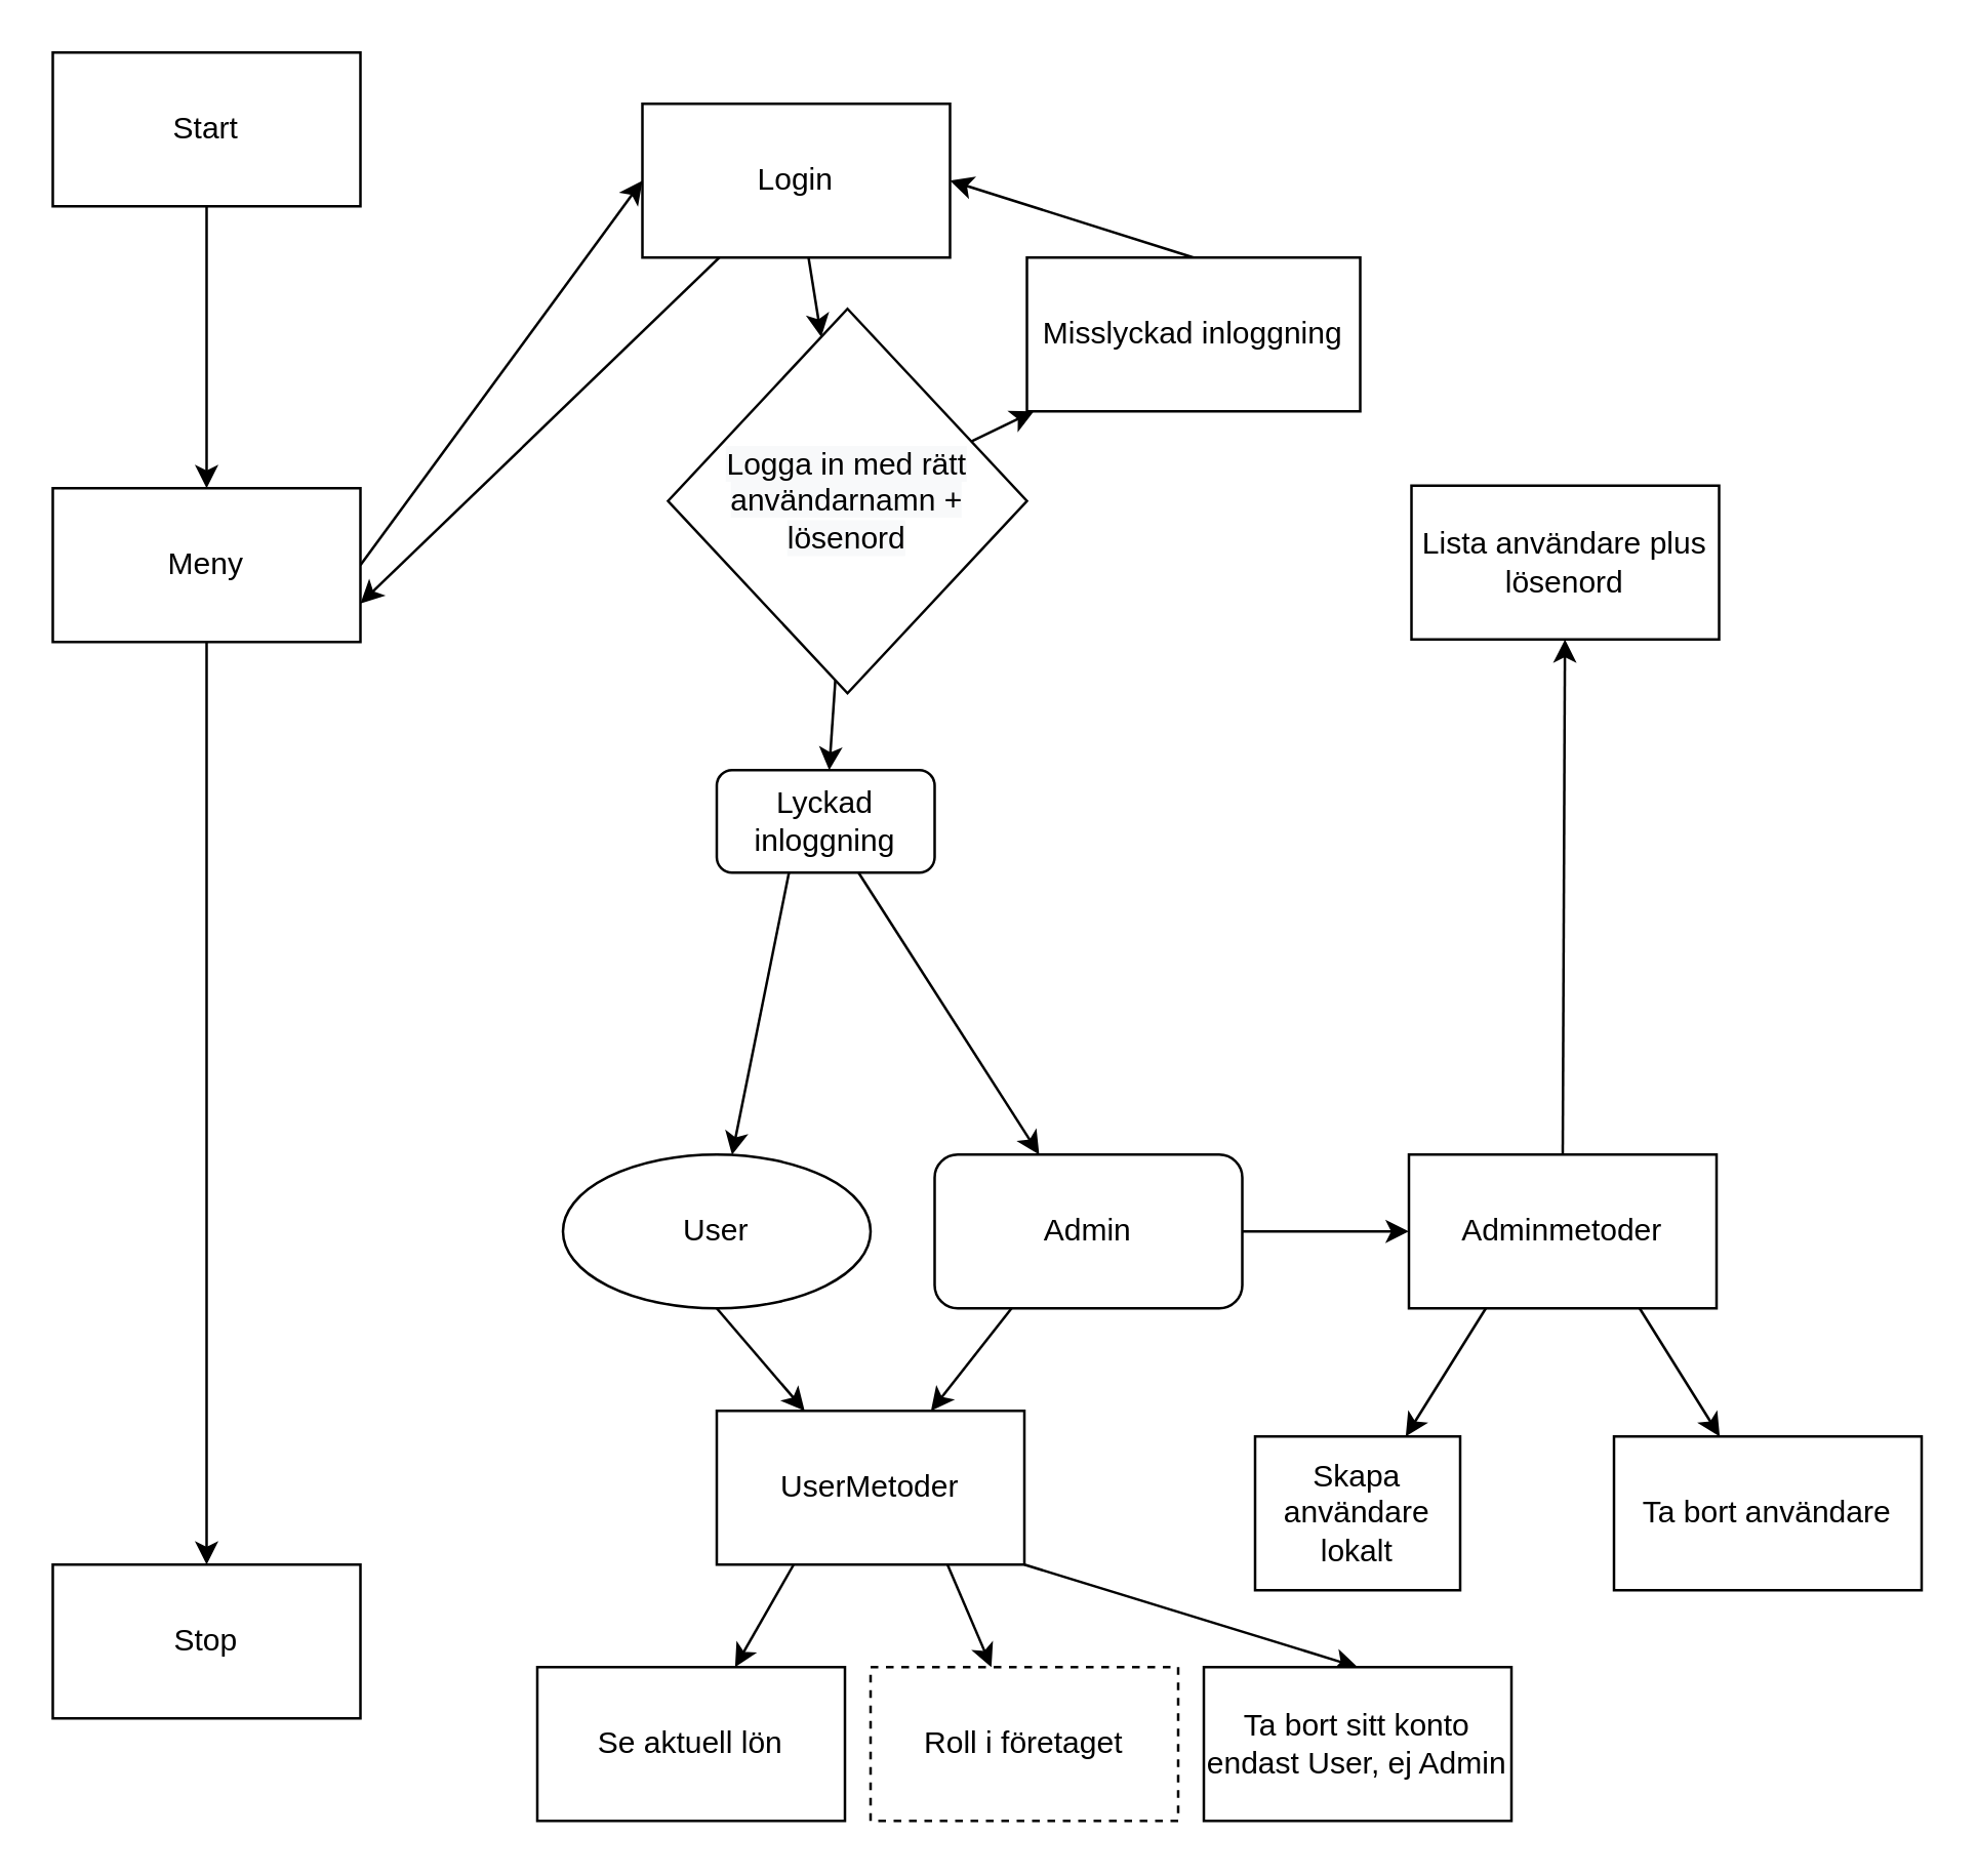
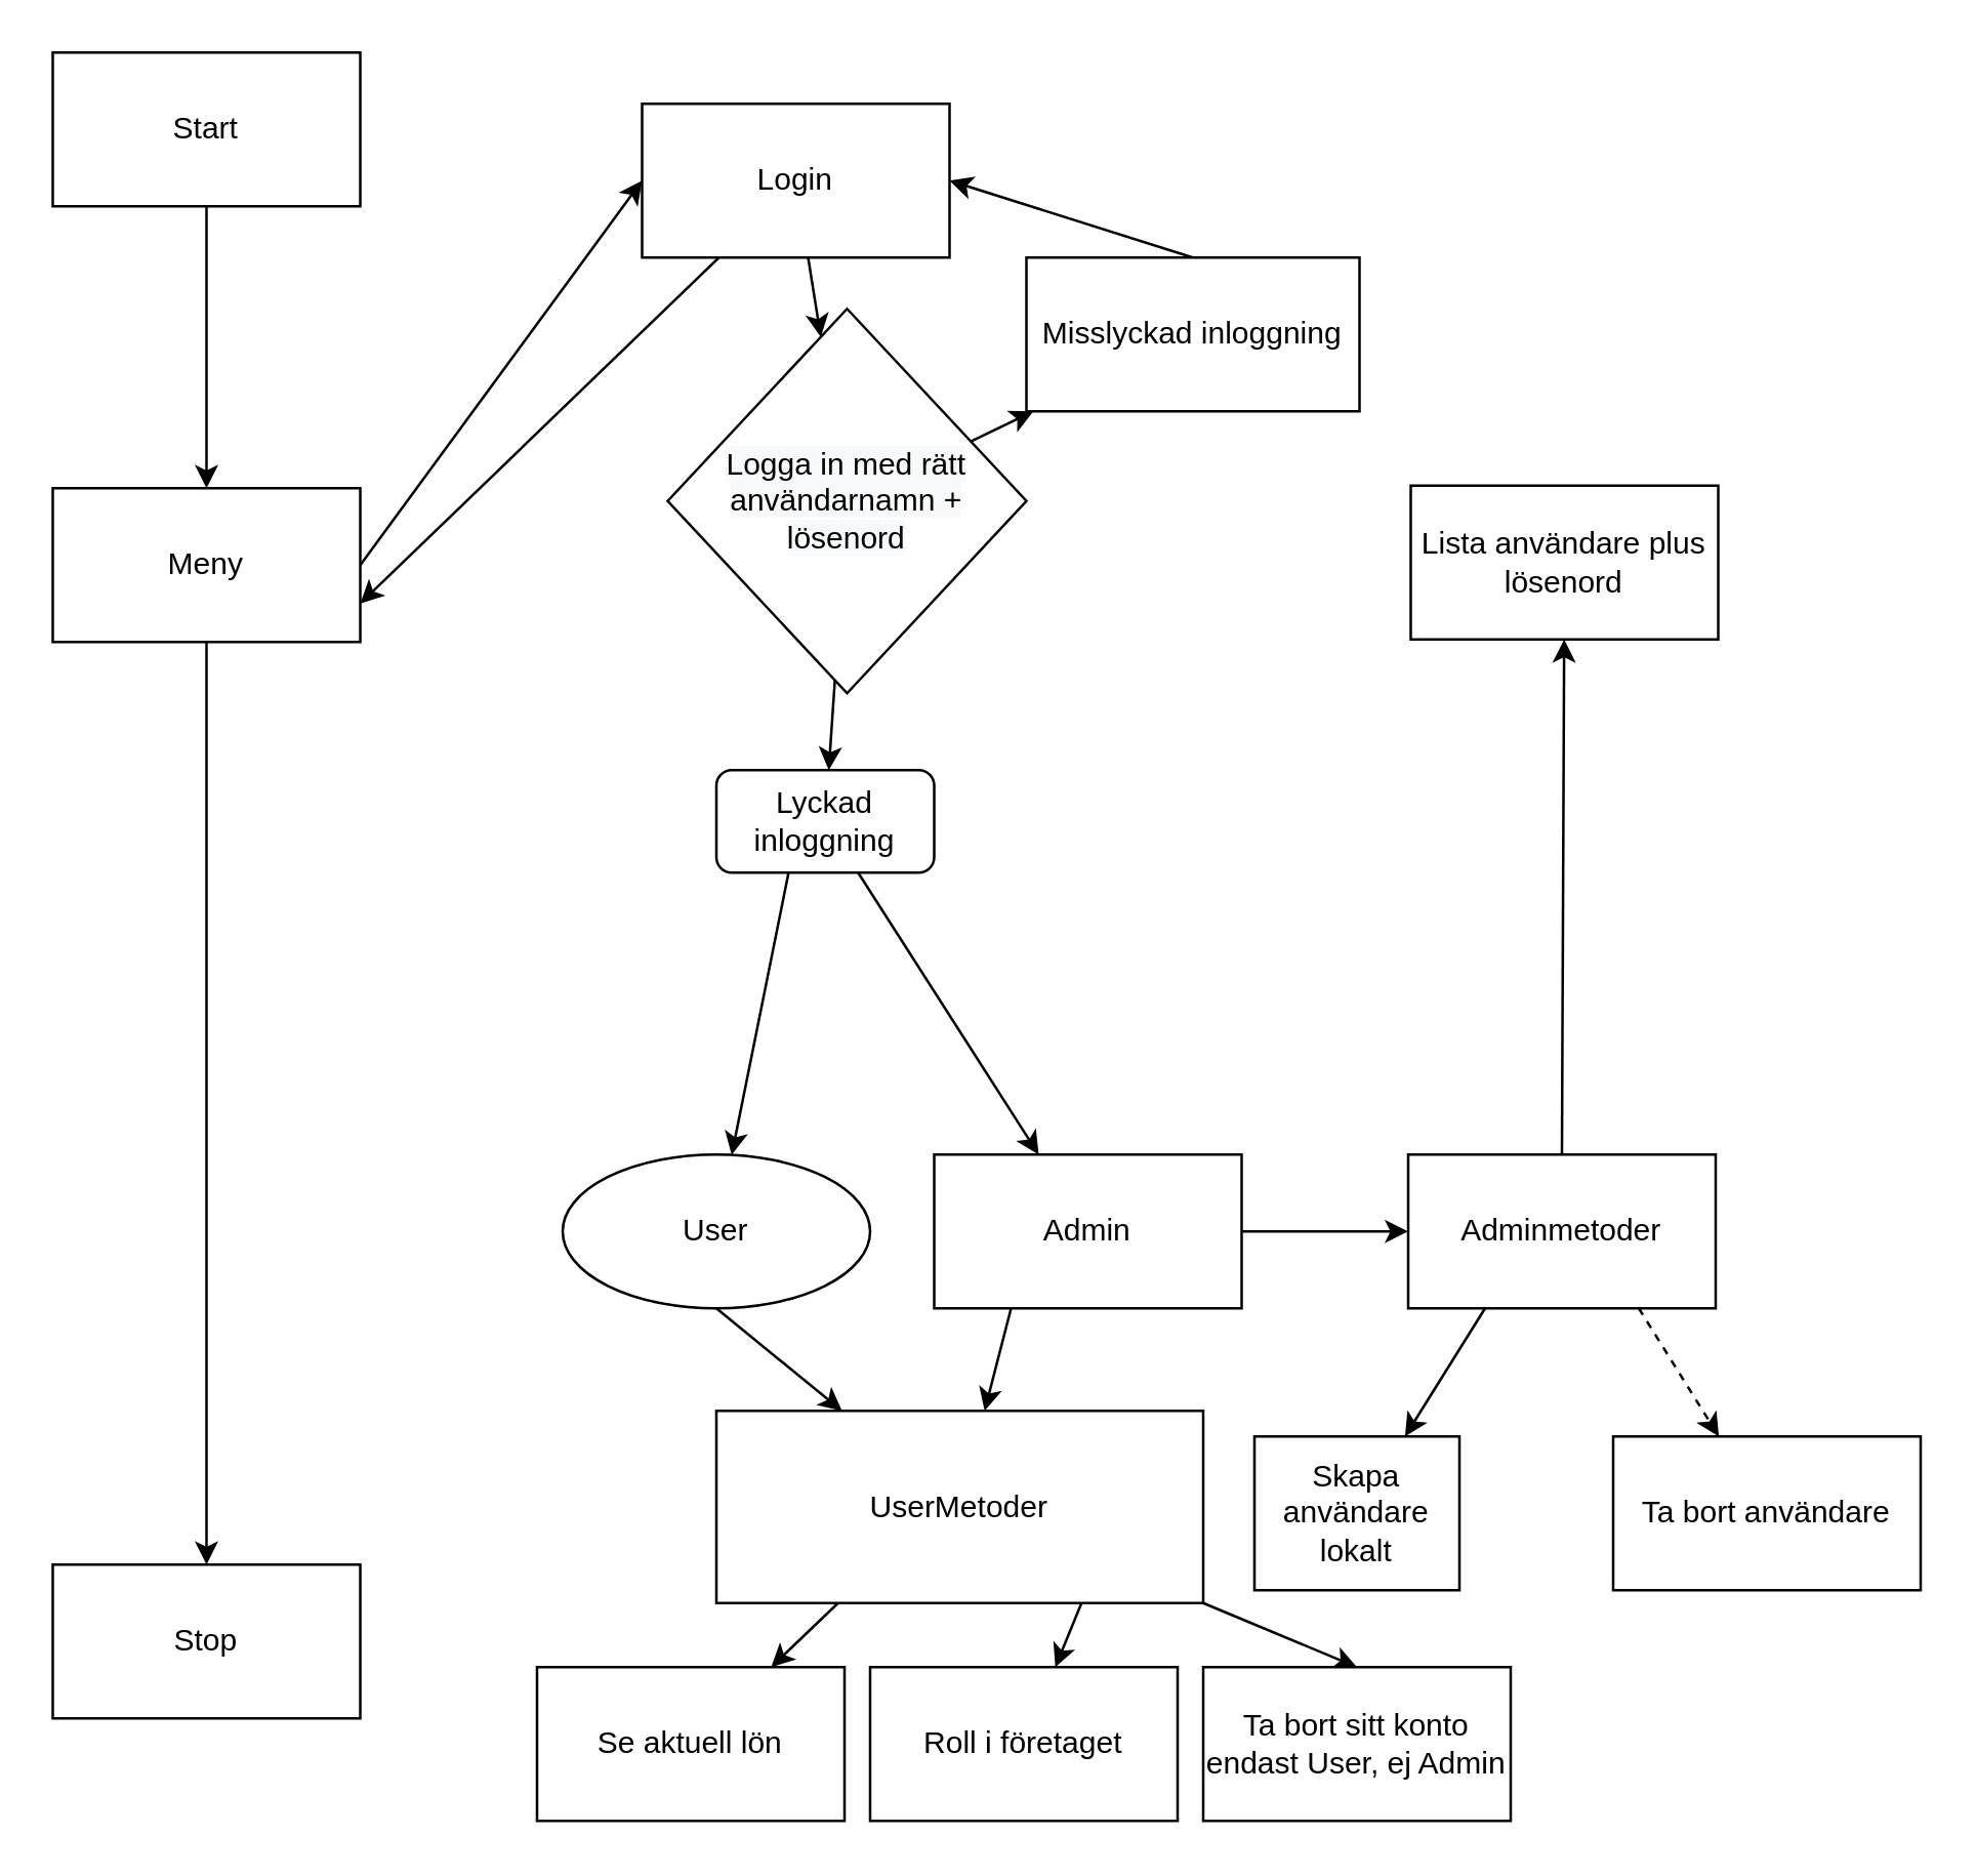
  <mxCell id="0" />
  <mxCell id="1" parent="0" />
  <mxCell id="2" style="edgeStyle=none;rounded=0;orthogonalLoop=1;jettySize=auto;html=1;exitX=0.5;exitY=1;exitDx=0;exitDy=0;entryX=0.5;entryY=0;entryDx=0;entryDy=0;" edge="1" parent="1" source="4" target="31"><mxGeometry relative="1" as="geometry" /></mxCell>
  <mxCell id="3" style="edgeStyle=none;rounded=0;orthogonalLoop=1;jettySize=auto;html=1;exitX=0.5;exitY=1;exitDx=0;exitDy=0;" edge="1" parent="1" source="31" target="5"><mxGeometry relative="1" as="geometry" /></mxCell>
  <mxCell id="4" value="Start" style="rounded=0;whiteSpace=wrap;html=1;" vertex="1" parent="1"><mxGeometry x="20" y="20" width="120" height="60" as="geometry" /></mxCell>
  <mxCell id="5" value="Stop" style="rounded=0;whiteSpace=wrap;html=1;" vertex="1" parent="1"><mxGeometry x="20" y="610" width="120" height="60" as="geometry" /></mxCell>
  <mxCell id="6" style="edgeStyle=none;rounded=0;orthogonalLoop=1;jettySize=auto;html=1;exitX=0.333;exitY=0.983;exitDx=0;exitDy=0;exitPerimeter=0;" edge="1" parent="1" source="37" target="12"><mxGeometry relative="1" as="geometry"><mxPoint x="309.916" y="230" as="sourcePoint" /></mxGeometry></mxCell>
  <mxCell id="7" style="edgeStyle=none;rounded=0;orthogonalLoop=1;jettySize=auto;html=1;" edge="1" parent="1" source="37" target="15"><mxGeometry relative="1" as="geometry"><mxPoint x="346.471" y="230" as="sourcePoint" /></mxGeometry></mxCell>
  <mxCell id="8" style="edgeStyle=none;rounded=0;orthogonalLoop=1;jettySize=auto;html=1;exitX=0.25;exitY=1;exitDx=0;exitDy=0;entryX=1;entryY=0.75;entryDx=0;entryDy=0;" edge="1" parent="1" source="10" target="31"><mxGeometry relative="1" as="geometry" /></mxCell>
  <mxCell id="9" value="" style="edgeStyle=none;rounded=0;orthogonalLoop=1;jettySize=auto;html=1;" edge="1" parent="1" source="10" target="34"><mxGeometry relative="1" as="geometry" /></mxCell>
  <mxCell id="10" value="Login" style="rounded=0;whiteSpace=wrap;html=1;" vertex="1" parent="1"><mxGeometry x="250" y="40" width="120" height="60" as="geometry" /></mxCell>
  <mxCell id="11" style="edgeStyle=none;rounded=0;orthogonalLoop=1;jettySize=auto;html=1;exitX=0.5;exitY=1;exitDx=0;exitDy=0;" edge="1" parent="1" source="12" target="26"><mxGeometry relative="1" as="geometry" /></mxCell>
  <mxCell id="12" value="User" style="ellipse;whiteSpace=wrap;html=1;" vertex="1" parent="1"><mxGeometry x="219" y="450" width="120" height="60" as="geometry" /></mxCell>
  <mxCell id="13" style="edgeStyle=none;rounded=0;orthogonalLoop=1;jettySize=auto;html=1;exitX=1;exitY=0.5;exitDx=0;exitDy=0;entryX=0;entryY=0.5;entryDx=0;entryDy=0;" edge="1" parent="1" source="15" target="19"><mxGeometry relative="1" as="geometry" /></mxCell>
  <mxCell id="14" style="edgeStyle=none;rounded=0;orthogonalLoop=1;jettySize=auto;html=1;exitX=0.25;exitY=1;exitDx=0;exitDy=0;" edge="1" parent="1" source="15" target="26"><mxGeometry relative="1" as="geometry" /></mxCell>
- <mxCell id="15" value="Admin" style="whiteSpace=wrap;html=1;rounded=1;" vertex="1" parent="1"><mxGeometry x="364" y="450" width="120" height="60" as="geometry" /></mxCell>
+ <mxCell id="15" value="Admin" style="whiteSpace=wrap;html=1;" vertex="1" parent="1"><mxGeometry x="364" y="450" width="120" height="60" as="geometry" /></mxCell>
  <mxCell id="16" style="edgeStyle=none;rounded=0;orthogonalLoop=1;jettySize=auto;html=1;exitX=0.25;exitY=1;exitDx=0;exitDy=0;" edge="1" parent="1" source="19" target="20"><mxGeometry relative="1" as="geometry" /></mxCell>
- <mxCell id="17" style="edgeStyle=none;rounded=0;orthogonalLoop=1;jettySize=auto;html=1;exitX=0.75;exitY=1;exitDx=0;exitDy=0;" edge="1" parent="1" source="19" target="21"><mxGeometry relative="1" as="geometry" /></mxCell>
+ <mxCell id="17" style="edgeStyle=none;rounded=0;orthogonalLoop=1;jettySize=auto;html=1;exitX=0.75;exitY=1;exitDx=0;exitDy=0;dashed=1;" edge="1" parent="1" source="19" target="21"><mxGeometry relative="1" as="geometry" /></mxCell>
  <mxCell id="18" style="edgeStyle=none;rounded=0;orthogonalLoop=1;jettySize=auto;html=1;exitX=0.5;exitY=0;exitDx=0;exitDy=0;" edge="1" parent="1" source="19" target="22"><mxGeometry relative="1" as="geometry"><mxPoint x="610" y="279" as="targetPoint" /></mxGeometry></mxCell>
  <mxCell id="19" value="Adminmetoder" style="whiteSpace=wrap;html=1;" vertex="1" parent="1"><mxGeometry x="549" y="450" width="120" height="60" as="geometry" /></mxCell>
  <mxCell id="20" value="Skapa användare lokalt" style="whiteSpace=wrap;html=1;" vertex="1" parent="1"><mxGeometry x="489" y="560" width="80" height="60" as="geometry" /></mxCell>
  <mxCell id="21" value="Ta bort användare" style="whiteSpace=wrap;html=1;" vertex="1" parent="1"><mxGeometry x="629" y="560" width="120" height="60" as="geometry" /></mxCell>
  <mxCell id="22" value="Lista användare plus lösenord" style="rounded=0;whiteSpace=wrap;html=1;" vertex="1" parent="1"><mxGeometry x="550" y="189" width="120" height="60" as="geometry" /></mxCell>
  <mxCell id="23" style="edgeStyle=none;rounded=0;orthogonalLoop=1;jettySize=auto;html=1;exitX=0.25;exitY=1;exitDx=0;exitDy=0;" edge="1" parent="1" source="26" target="27"><mxGeometry relative="1" as="geometry" /></mxCell>
  <mxCell id="24" style="edgeStyle=none;rounded=0;orthogonalLoop=1;jettySize=auto;html=1;exitX=0.75;exitY=1;exitDx=0;exitDy=0;" edge="1" parent="1" source="26" target="28"><mxGeometry relative="1" as="geometry" /></mxCell>
  <mxCell id="25" style="edgeStyle=none;rounded=0;orthogonalLoop=1;jettySize=auto;html=1;exitX=1;exitY=1;exitDx=0;exitDy=0;entryX=0.5;entryY=0;entryDx=0;entryDy=0;" edge="1" parent="1" source="26" target="29"><mxGeometry relative="1" as="geometry" /></mxCell>
- <mxCell id="26" value="UserMetoder" style="rounded=0;whiteSpace=wrap;html=1;" vertex="1" parent="1"><mxGeometry x="279" y="550" width="120" height="60" as="geometry" /></mxCell>
+ <mxCell id="26" value="UserMetoder" style="rounded=0;whiteSpace=wrap;html=1;" vertex="1" parent="1"><mxGeometry x="279" y="550" width="190" height="75" as="geometry" /></mxCell>
  <mxCell id="27" value="Se aktuell lön" style="rounded=0;whiteSpace=wrap;html=1;" vertex="1" parent="1"><mxGeometry x="209" y="650" width="120" height="60" as="geometry" /></mxCell>
- <mxCell id="28" value="Roll i företaget" style="whiteSpace=wrap;html=1;dashed=1;" vertex="1" parent="1"><mxGeometry x="339" y="650" width="120" height="60" as="geometry" /></mxCell>
+ <mxCell id="28" value="Roll i företaget" style="whiteSpace=wrap;html=1;" vertex="1" parent="1"><mxGeometry x="339" y="650" width="120" height="60" as="geometry" /></mxCell>
  <mxCell id="29" value="Ta bort sitt konto&lt;br&gt;endast User, ej Admin" style="whiteSpace=wrap;html=1;" vertex="1" parent="1"><mxGeometry x="469" y="650" width="120" height="60" as="geometry" /></mxCell>
  <mxCell id="30" style="edgeStyle=none;rounded=0;orthogonalLoop=1;jettySize=auto;html=1;exitX=1;exitY=0.5;exitDx=0;exitDy=0;entryX=0;entryY=0.5;entryDx=0;entryDy=0;" edge="1" parent="1" source="31" target="10"><mxGeometry relative="1" as="geometry" /></mxCell>
  <mxCell id="31" value="Meny" style="rounded=0;whiteSpace=wrap;html=1;" vertex="1" parent="1"><mxGeometry x="20" y="190" width="120" height="60" as="geometry" /></mxCell>
  <mxCell id="32" value="" style="edgeStyle=none;rounded=0;orthogonalLoop=1;jettySize=auto;html=1;" edge="1" parent="1" source="34" target="36"><mxGeometry relative="1" as="geometry" /></mxCell>
  <mxCell id="33" value="" style="edgeStyle=none;rounded=0;orthogonalLoop=1;jettySize=auto;html=1;" edge="1" parent="1" source="34" target="37"><mxGeometry relative="1" as="geometry" /></mxCell>
  <mxCell id="34" value="&#10;&#10;&lt;span style=&quot;color: rgb(0, 0, 0); font-family: helvetica; font-size: 12px; font-style: normal; font-weight: 400; letter-spacing: normal; text-align: center; text-indent: 0px; text-transform: none; word-spacing: 0px; background-color: rgb(248, 249, 250); display: inline; float: none;&quot;&gt;Logga in med rätt användarnamn + lösenord&lt;/span&gt;&#10;&#10;" style="rhombus;whiteSpace=wrap;html=1;" vertex="1" parent="1"><mxGeometry x="260" y="120" width="140" height="150" as="geometry" /></mxCell>
  <mxCell id="35" style="edgeStyle=none;rounded=0;orthogonalLoop=1;jettySize=auto;html=1;exitX=0.5;exitY=0;exitDx=0;exitDy=0;entryX=1;entryY=0.5;entryDx=0;entryDy=0;" edge="1" parent="1" source="36" target="10"><mxGeometry relative="1" as="geometry" /></mxCell>
  <mxCell id="36" value="Misslyckad inloggning" style="whiteSpace=wrap;html=1;rounded=0;" vertex="1" parent="1"><mxGeometry x="400" y="100" width="130" height="60" as="geometry" /></mxCell>
  <mxCell id="37" value="Lyckad inloggning" style="rounded=1;whiteSpace=wrap;html=1;" vertex="1" parent="1"><mxGeometry x="279" y="300" width="85" height="40" as="geometry" /></mxCell>
